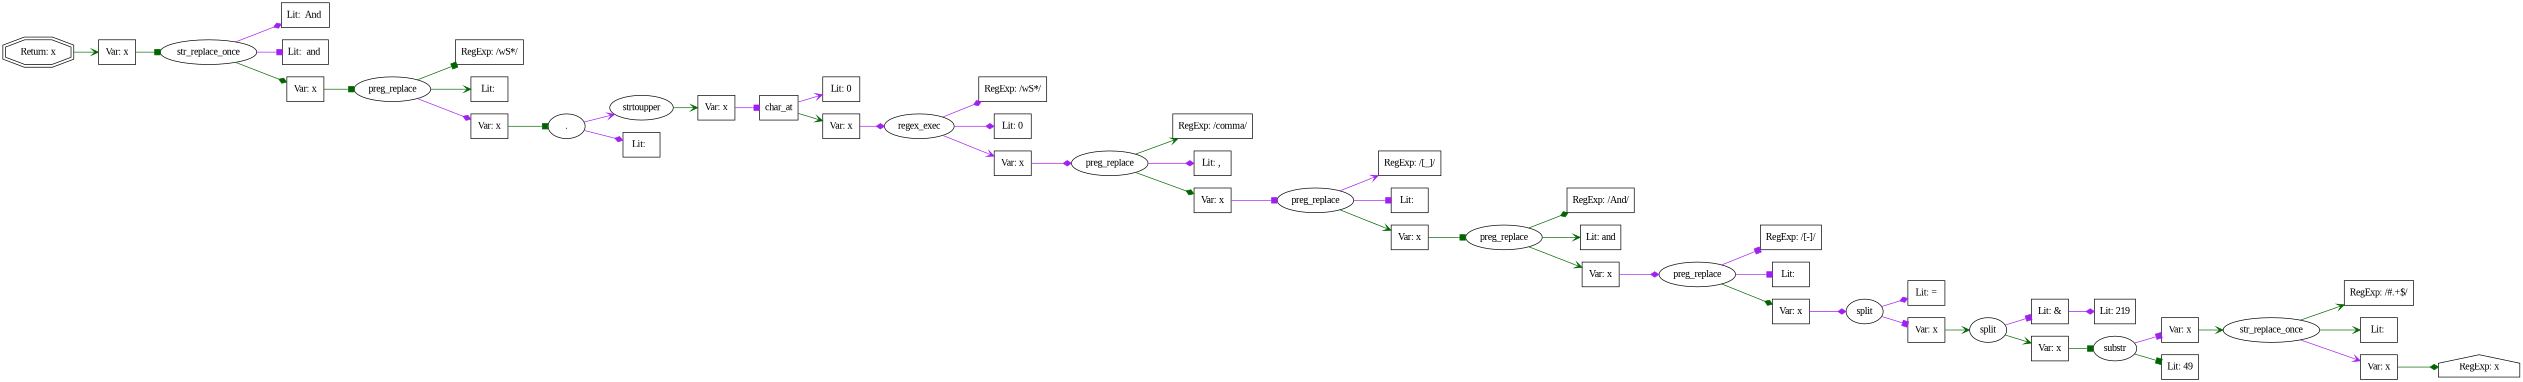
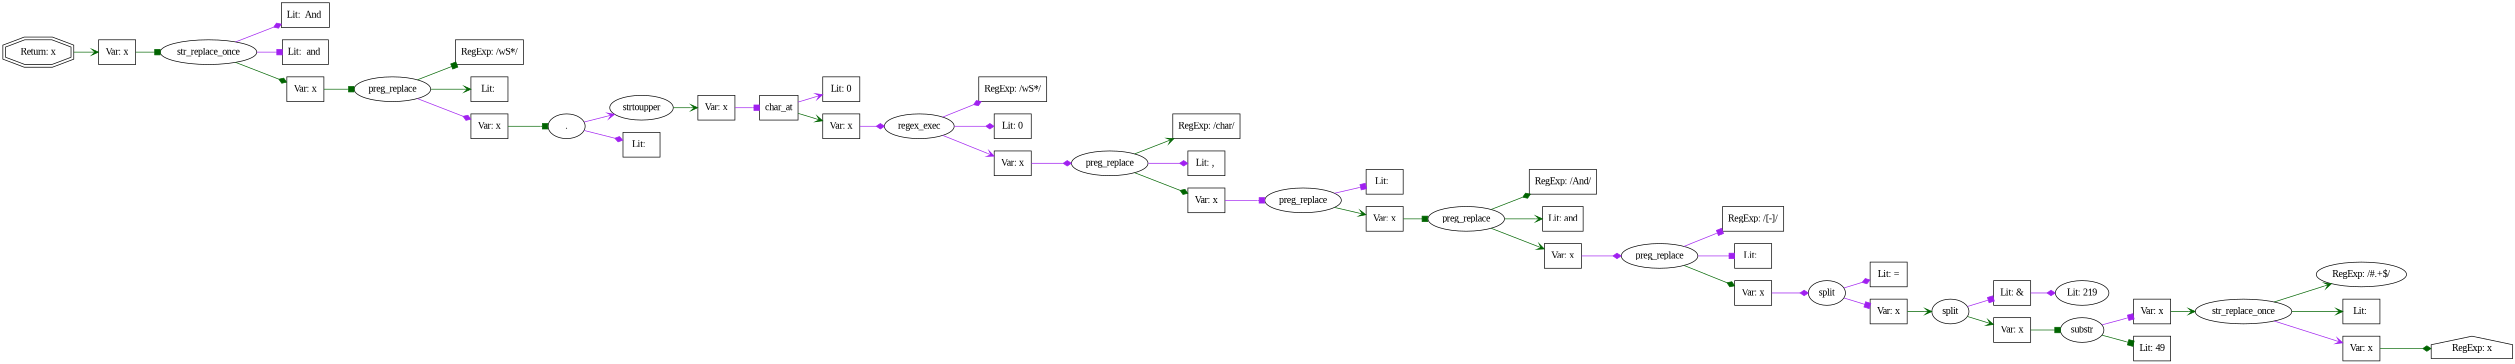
  digraph {
    fontname="Liberation Serif"
    rankdir=LR
    node [fontname="Liberation Serif" shape=box]
    edge [arrowhead=vee color=purple fontname="Liberation Serif"]
    n1 [label="RegExp: x" shape=house]
    n2 [label=str_replace_once shape=ellipse]
-   n3 [label="RegExp: /\#.+$/"]
+   n3 [label="RegExp: /\#.+$/" shape=ellipse]
    n4 [label="Lit: "]
    n5 [label="Var: x"]
    n6 [label=substr shape=ellipse]
    n7 [label="Var: x"]
    n8 [label="Lit: 49"]
-   n9 [label="Lit: 219"]
+   n9 [label="Lit: 219" shape=ellipse]
    n10 [label=split shape=ellipse]
    n11 [label="Lit: &"]
    n12 [label="Var: x"]
    n13 [label=split shape=ellipse]
    n14 [label="Lit: ="]
    n15 [label="Var: x"]
    n16 [label=preg_replace shape=ellipse]
    n17 [label="RegExp: /[-]/"]
    n18 [label="Lit:  "]
    n19 [label="Var: x"]
    n20 [label=preg_replace shape=ellipse]
    n21 [label="RegExp: /And/"]
    n22 [label="Lit: and"]
    n23 [label="Var: x"]
    n24 [label=preg_replace shape=ellipse]
-   n25 [label="RegExp: /[_]/"]
    n26 [label="Lit:  "]
    n27 [label="Var: x"]
    n28 [label=preg_replace shape=ellipse]
-   n29 [label="RegExp: /comma/"]
+   n29 [label="RegExp: /char/"]
    n30 [label="Lit: , "]
    n31 [label="Var: x"]
    n32 [label=regex_exec shape=ellipse]
    n33 [label="RegExp: /\w\S*/"]
    n34 [label="Lit: 0"]
    n35 [label="Var: x"]
    n36 [label=char_at]
    n37 [label="Lit: 0"]
    n38 [label="Var: x"]
    n39 [label=strtoupper shape=ellipse]
    n40 [label="Var: x"]
    n41 [label="." shape=ellipse]
    n42 [label="Lit:  "]
    n43 [label=preg_replace shape=ellipse]
    n44 [label="RegExp: /\w\S*/"]
    n45 [label="Lit: "]
    n46 [label="Var: x"]
    n47 [label=str_replace_once shape=ellipse]
    n48 [label="Lit:  And "]
    n49 [label="Lit:  and "]
    n50 [label="Var: x"]
    n51 [label="Var: x"]
    n52 [label="Return: x" shape=doubleoctagon]
    n2 -> n3 [color=darkgreen]
    n2 -> n4 [color=darkgreen]
    n2 -> n5
    n5 -> n1 [arrowhead=diamond color=darkgreen]
    n6 -> n7 [arrowhead=box]
    n6 -> n8 [arrowhead=box color=darkgreen]
    n7 -> n2 [color=darkgreen]
    n10 -> n11 [arrowhead=box]
    n10 -> n12 [color=darkgreen]
    n11 -> n9 [arrowhead=diamond]
    n12 -> n6 [arrowhead=box color=darkgreen]
    n13 -> n14 [arrowhead=diamond]
    n13 -> n15 [arrowhead=box]
    n15 -> n10 [color=darkgreen]
    n16 -> n17 [arrowhead=box]
    n16 -> n18 [arrowhead=box]
    n16 -> n19 [arrowhead=diamond color=darkgreen]
    n19 -> n13 [arrowhead=diamond]
    n20 -> n21 [arrowhead=diamond color=darkgreen]
    n20 -> n22 [color=darkgreen]
    n20 -> n23 [color=darkgreen]
    n23 -> n16 [arrowhead=diamond]
-   n24 -> n25
    n24 -> n26 [arrowhead=box]
    n24 -> n27 [color=darkgreen]
    n27 -> n20 [arrowhead=box color=darkgreen]
    n28 -> n29 [color=darkgreen]
    n28 -> n30 [arrowhead=diamond]
    n28 -> n31 [arrowhead=diamond color=darkgreen]
    n31 -> n24 [arrowhead=box]
    n32 -> n33 [arrowhead=diamond]
    n32 -> n34 [arrowhead=diamond]
    n32 -> n35
    n35 -> n28 [arrowhead=diamond]
    n36 -> n37
    n36 -> n38 [color=darkgreen]
    n38 -> n32 [arrowhead=diamond]
    n39 -> n40 [color=darkgreen]
    n40 -> n36 [arrowhead=box]
    n41 -> n39
    n41 -> n42 [arrowhead=diamond]
    n43 -> n44 [arrowhead=box color=darkgreen]
    n43 -> n45 [color=darkgreen]
    n43 -> n46 [arrowhead=diamond]
    n46 -> n41 [arrowhead=box color=darkgreen]
    n47 -> n48 [arrowhead=diamond]
    n47 -> n49 [arrowhead=box]
    n47 -> n50 [arrowhead=diamond color=darkgreen]
    n50 -> n43 [arrowhead=box color=darkgreen]
    n51 -> n47 [arrowhead=box color=darkgreen]
    n52 -> n51 [color=darkgreen]
  }
